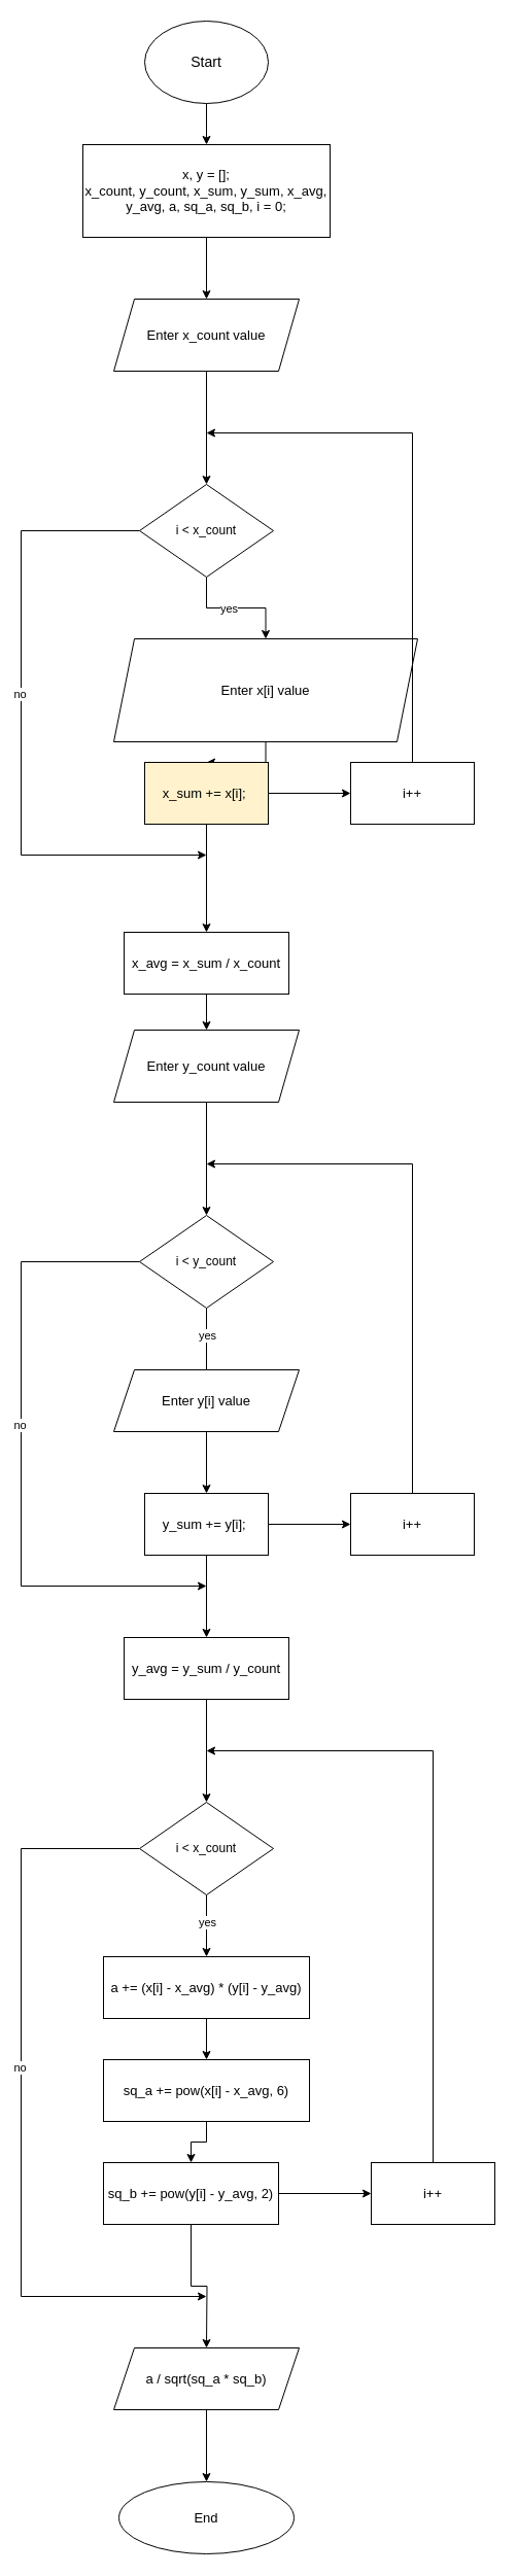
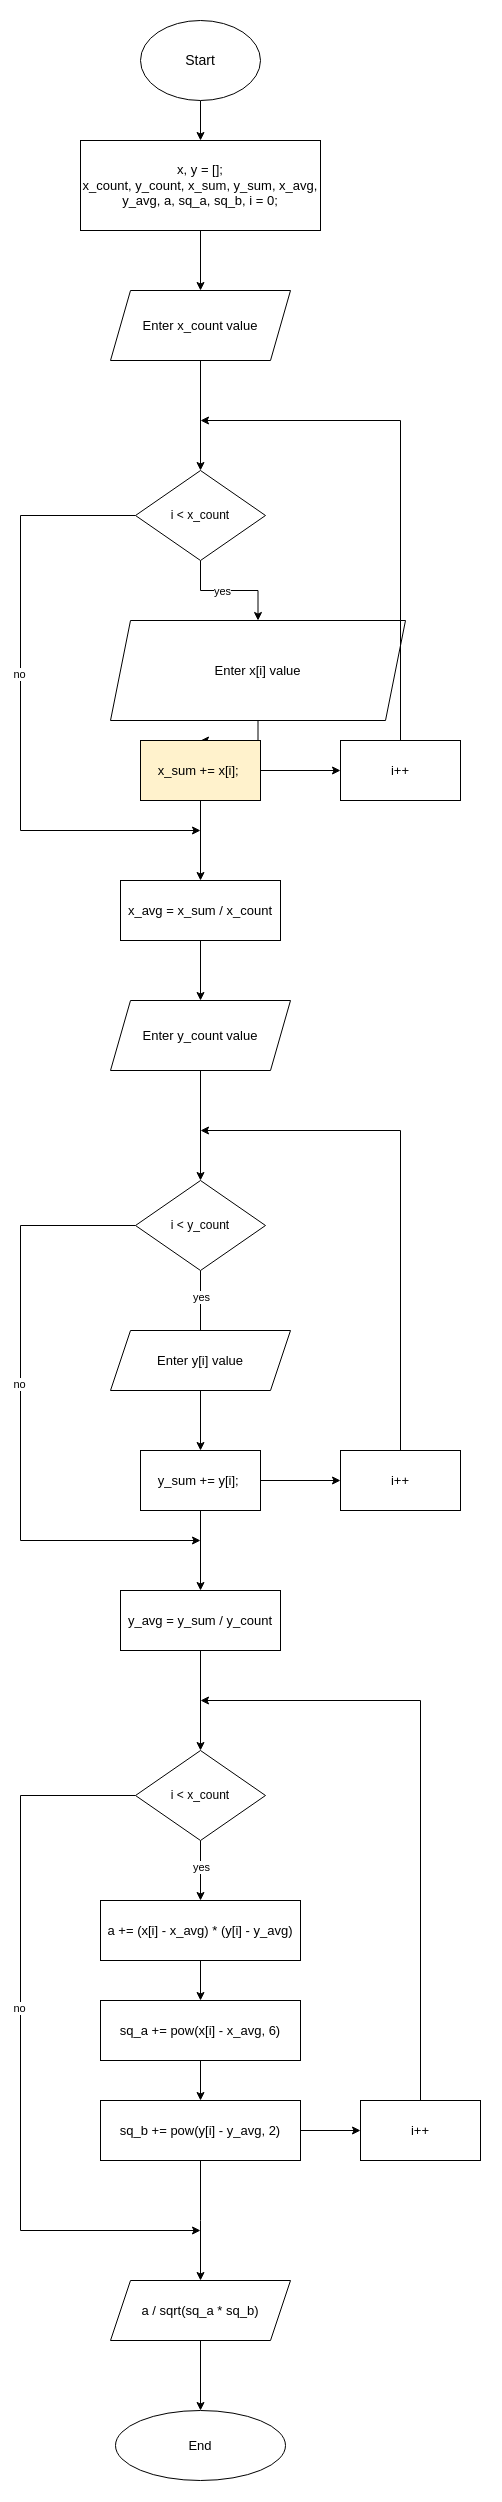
  <mxCell id="0" />
  <mxCell id="1" parent="0" />
  <mxCell id="2" value="" style="edgeStyle=orthogonalEdgeStyle;rounded=0;orthogonalLoop=1;jettySize=auto;html=1;" edge="1" parent="1" source="3" target="5"><mxGeometry relative="1" as="geometry" /></mxCell>
  <mxCell id="3" value="&lt;font style=&quot;font-size: 14px;&quot;&gt;Start&lt;/font&gt;" style="ellipse;whiteSpace=wrap;html=1;" vertex="1" parent="1"><mxGeometry x="140" y="20" width="120" height="80" as="geometry" /></mxCell>
  <mxCell id="4" value="" style="edgeStyle=orthogonalEdgeStyle;rounded=0;orthogonalLoop=1;jettySize=auto;html=1;" edge="1" parent="1" source="5" target="7"><mxGeometry relative="1" as="geometry" /></mxCell>
  <mxCell id="5" value="&lt;font style=&quot;font-size: 13px;&quot;&gt;x, y = [];&lt;br&gt;x_count, y_count, x_sum, y_sum, x_avg, y_avg, a, sq_a, sq_b, i = 0;&lt;/font&gt;" style="whiteSpace=wrap;html=1;" vertex="1" parent="1"><mxGeometry x="80" y="140" width="240" height="90" as="geometry" /></mxCell>
  <mxCell id="6" value="" style="edgeStyle=orthogonalEdgeStyle;rounded=0;orthogonalLoop=1;jettySize=auto;html=1;" edge="1" parent="1" source="7" target="12"><mxGeometry relative="1" as="geometry" /></mxCell>
  <mxCell id="7" value="&lt;font style=&quot;font-size: 13px;&quot;&gt;Enter x_count value&lt;/font&gt;" style="shape=parallelogram;perimeter=parallelogramPerimeter;whiteSpace=wrap;html=1;fixedSize=1;" vertex="1" parent="1"><mxGeometry x="110" y="290" width="180" height="70" as="geometry" /></mxCell>
  <mxCell id="8" value="" style="edgeStyle=orthogonalEdgeStyle;rounded=0;orthogonalLoop=1;jettySize=auto;html=1;" edge="1" parent="1" source="12" target="14"><mxGeometry relative="1" as="geometry" /></mxCell>
  <mxCell id="9" value="yes" style="edgeLabel;html=1;align=center;verticalAlign=middle;resizable=0;points=[];" vertex="1" connectable="0" parent="8"><mxGeometry x="-0.133" relative="1" as="geometry"><mxPoint as="offset" /></mxGeometry></mxCell>
  <mxCell id="10" style="edgeStyle=orthogonalEdgeStyle;rounded=0;orthogonalLoop=1;jettySize=auto;html=1;" edge="1" parent="1" source="12"><mxGeometry relative="1" as="geometry"><mxPoint x="200" y="830" as="targetPoint" /><Array as="points"><mxPoint x="20" y="515" /><mxPoint x="20" y="830" /></Array></mxGeometry></mxCell>
  <mxCell id="11" value="no" style="edgeLabel;html=1;align=center;verticalAlign=middle;resizable=0;points=[];" vertex="1" connectable="0" parent="10"><mxGeometry x="-0.105" y="-2" relative="1" as="geometry"><mxPoint as="offset" /></mxGeometry></mxCell>
  <mxCell id="12" value="i &amp;lt; x_count" style="rhombus;whiteSpace=wrap;html=1;" vertex="1" parent="1"><mxGeometry x="135" y="470" width="130" height="90" as="geometry" /></mxCell>
  <mxCell id="13" value="" style="edgeStyle=orthogonalEdgeStyle;rounded=0;orthogonalLoop=1;jettySize=auto;html=1;" edge="1" parent="1" source="14" target="17"><mxGeometry relative="1" as="geometry" /></mxCell>
  <mxCell id="14" value="&lt;font style=&quot;font-size: 13px;&quot;&gt;Enter x[i] value&lt;/font&gt;" style="shape=parallelogram;perimeter=parallelogramPerimeter;whiteSpace=wrap;html=1;fixedSize=1;" vertex="1" parent="1"><mxGeometry x="110" y="620" width="295" height="100" as="geometry" /></mxCell>
  <mxCell id="15" value="" style="edgeStyle=orthogonalEdgeStyle;rounded=0;orthogonalLoop=1;jettySize=auto;html=1;" edge="1" parent="1" source="17" target="19"><mxGeometry relative="1" as="geometry" /></mxCell>
  <mxCell id="16" value="" style="edgeStyle=orthogonalEdgeStyle;rounded=0;orthogonalLoop=1;jettySize=auto;html=1;" edge="1" parent="1" source="17" target="21"><mxGeometry relative="1" as="geometry" /></mxCell>
  <mxCell id="17" value="&lt;font style=&quot;font-size: 13px;&quot;&gt;x_sum += x[i];&amp;nbsp;&lt;/font&gt;" style="whiteSpace=wrap;html=1;fillColor=#fff2cc;" vertex="1" parent="1"><mxGeometry x="140" y="740" width="120" height="60" as="geometry" /></mxCell>
  <mxCell id="18" style="edgeStyle=orthogonalEdgeStyle;rounded=0;orthogonalLoop=1;jettySize=auto;html=1;" edge="1" parent="1" source="19"><mxGeometry relative="1" as="geometry"><mxPoint x="200" y="420" as="targetPoint" /><Array as="points"><mxPoint x="400" y="420" /></Array></mxGeometry></mxCell>
  <mxCell id="19" value="&lt;font style=&quot;font-size: 13px;&quot;&gt;i++&lt;/font&gt;" style="whiteSpace=wrap;html=1;" vertex="1" parent="1"><mxGeometry x="340" y="740" width="120" height="60" as="geometry" /></mxCell>
  <mxCell id="20" value="" style="edgeStyle=orthogonalEdgeStyle;rounded=0;orthogonalLoop=1;jettySize=auto;html=1;" edge="1" parent="1" source="21" target="23"><mxGeometry relative="1" as="geometry" /></mxCell>
- <mxCell id="21" value="&lt;font style=&quot;font-size: 13px;&quot;&gt;x_avg = x_sum / x_count&lt;/font&gt;" style="whiteSpace=wrap;html=1;" vertex="1" parent="1"><mxGeometry x="120" y="905" width="160" height="60" as="geometry" /></mxCell>
+ <mxCell id="21" value="&lt;font style=&quot;font-size: 13px;&quot;&gt;x_avg = x_sum / x_count&lt;/font&gt;" style="whiteSpace=wrap;html=1;" vertex="1" parent="1"><mxGeometry x="120" y="880" width="160" height="60" as="geometry" /></mxCell>
  <mxCell id="22" value="" style="edgeStyle=orthogonalEdgeStyle;rounded=0;orthogonalLoop=1;jettySize=auto;html=1;" edge="1" parent="1" source="23" target="28"><mxGeometry relative="1" as="geometry" /></mxCell>
  <mxCell id="23" value="&lt;font style=&quot;font-size: 13px;&quot;&gt;Enter y_count value&lt;/font&gt;" style="shape=parallelogram;perimeter=parallelogramPerimeter;whiteSpace=wrap;html=1;fixedSize=1;" vertex="1" parent="1"><mxGeometry x="110" y="1000" width="180" height="70" as="geometry" /></mxCell>
  <mxCell id="24" value="" style="edgeStyle=orthogonalEdgeStyle;rounded=0;orthogonalLoop=1;jettySize=auto;html=1;endArrow=none;" edge="1" parent="1" source="28" target="30"><mxGeometry relative="1" as="geometry" /></mxCell>
  <mxCell id="25" value="yes" style="edgeLabel;html=1;align=center;verticalAlign=middle;resizable=0;points=[];" vertex="1" connectable="0" parent="24"><mxGeometry x="-0.133" relative="1" as="geometry"><mxPoint as="offset" /></mxGeometry></mxCell>
  <mxCell id="26" style="edgeStyle=orthogonalEdgeStyle;rounded=0;orthogonalLoop=1;jettySize=auto;html=1;" edge="1" parent="1" source="28"><mxGeometry relative="1" as="geometry"><mxPoint x="200" y="1540" as="targetPoint" /><Array as="points"><mxPoint x="20" y="1225" /><mxPoint x="20" y="1540" /></Array></mxGeometry></mxCell>
  <mxCell id="27" value="no" style="edgeLabel;html=1;align=center;verticalAlign=middle;resizable=0;points=[];" vertex="1" connectable="0" parent="26"><mxGeometry x="-0.105" y="-2" relative="1" as="geometry"><mxPoint as="offset" /></mxGeometry></mxCell>
  <mxCell id="28" value="i &amp;lt; y_count" style="rhombus;whiteSpace=wrap;html=1;" vertex="1" parent="1"><mxGeometry x="135" y="1180" width="130" height="90" as="geometry" /></mxCell>
  <mxCell id="29" value="" style="edgeStyle=orthogonalEdgeStyle;rounded=0;orthogonalLoop=1;jettySize=auto;html=1;" edge="1" parent="1" source="30" target="33"><mxGeometry relative="1" as="geometry" /></mxCell>
  <mxCell id="30" value="&lt;font style=&quot;font-size: 13px;&quot;&gt;Enter y[i] value&lt;/font&gt;" style="shape=parallelogram;perimeter=parallelogramPerimeter;whiteSpace=wrap;html=1;fixedSize=1;" vertex="1" parent="1"><mxGeometry x="110" y="1330" width="180" height="60" as="geometry" /></mxCell>
  <mxCell id="31" value="" style="edgeStyle=orthogonalEdgeStyle;rounded=0;orthogonalLoop=1;jettySize=auto;html=1;" edge="1" parent="1" source="33" target="35"><mxGeometry relative="1" as="geometry" /></mxCell>
  <mxCell id="32" value="" style="edgeStyle=orthogonalEdgeStyle;rounded=0;orthogonalLoop=1;jettySize=auto;html=1;" edge="1" parent="1" source="33" target="36"><mxGeometry relative="1" as="geometry" /></mxCell>
  <mxCell id="33" value="&lt;font style=&quot;font-size: 13px;&quot;&gt;y_sum += y[i];&amp;nbsp;&lt;/font&gt;" style="whiteSpace=wrap;html=1;" vertex="1" parent="1"><mxGeometry x="140" y="1450" width="120" height="60" as="geometry" /></mxCell>
  <mxCell id="34" style="edgeStyle=orthogonalEdgeStyle;rounded=0;orthogonalLoop=1;jettySize=auto;html=1;" edge="1" parent="1" source="35"><mxGeometry relative="1" as="geometry"><mxPoint x="200" y="1130" as="targetPoint" /><Array as="points"><mxPoint x="400" y="1130" /></Array></mxGeometry></mxCell>
  <mxCell id="35" value="&lt;font style=&quot;font-size: 13px;&quot;&gt;i++&lt;/font&gt;" style="whiteSpace=wrap;html=1;" vertex="1" parent="1"><mxGeometry x="340" y="1450" width="120" height="60" as="geometry" /></mxCell>
  <mxCell id="36" value="&lt;font style=&quot;font-size: 13px;&quot;&gt;y_avg = y_sum / y_count&lt;/font&gt;" style="whiteSpace=wrap;html=1;" vertex="1" parent="1"><mxGeometry x="120" y="1590" width="160" height="60" as="geometry" /></mxCell>
  <mxCell id="37" value="" style="edgeStyle=orthogonalEdgeStyle;rounded=0;orthogonalLoop=1;jettySize=auto;html=1;exitX=0.5;exitY=1;exitDx=0;exitDy=0;" edge="1" parent="1" source="36" target="42"><mxGeometry relative="1" as="geometry"><mxPoint x="200" y="1790" as="sourcePoint" /></mxGeometry></mxCell>
  <mxCell id="38" value="" style="edgeStyle=orthogonalEdgeStyle;rounded=0;orthogonalLoop=1;jettySize=auto;html=1;" edge="1" parent="1" source="42"><mxGeometry relative="1" as="geometry"><mxPoint x="200" y="1900" as="targetPoint" /></mxGeometry></mxCell>
  <mxCell id="39" value="yes" style="edgeLabel;html=1;align=center;verticalAlign=middle;resizable=0;points=[];" vertex="1" connectable="0" parent="38"><mxGeometry x="-0.133" relative="1" as="geometry"><mxPoint as="offset" /></mxGeometry></mxCell>
  <mxCell id="40" style="edgeStyle=orthogonalEdgeStyle;rounded=0;orthogonalLoop=1;jettySize=auto;html=1;" edge="1" parent="1" source="42"><mxGeometry relative="1" as="geometry"><mxPoint x="200" y="2230" as="targetPoint" /><Array as="points"><mxPoint x="20" y="1795" /><mxPoint x="20" y="2230" /><mxPoint x="200" y="2230" /></Array></mxGeometry></mxCell>
  <mxCell id="41" value="no" style="edgeLabel;html=1;align=center;verticalAlign=middle;resizable=0;points=[];" vertex="1" connectable="0" parent="40"><mxGeometry x="-0.105" y="-2" relative="1" as="geometry"><mxPoint as="offset" /></mxGeometry></mxCell>
  <mxCell id="42" value="i &amp;lt; x_count" style="rhombus;whiteSpace=wrap;html=1;" vertex="1" parent="1"><mxGeometry x="135" y="1750" width="130" height="90" as="geometry" /></mxCell>
  <mxCell id="43" value="" style="edgeStyle=orthogonalEdgeStyle;rounded=0;orthogonalLoop=1;jettySize=auto;html=1;exitX=0.5;exitY=1;exitDx=0;exitDy=0;" edge="1" parent="1" source="51"><mxGeometry relative="1" as="geometry"><mxPoint x="200" y="2210" as="sourcePoint" /><mxPoint x="200" y="2280" as="targetPoint" /></mxGeometry></mxCell>
  <mxCell id="44" style="edgeStyle=orthogonalEdgeStyle;rounded=0;orthogonalLoop=1;jettySize=auto;html=1;exitX=0.5;exitY=0;exitDx=0;exitDy=0;" edge="1" parent="1" source="45"><mxGeometry relative="1" as="geometry"><mxPoint x="200" y="1700" as="targetPoint" /><Array as="points"><mxPoint x="420" y="1700" /></Array></mxGeometry></mxCell>
  <mxCell id="45" value="&lt;font style=&quot;font-size: 13px;&quot;&gt;i++&lt;/font&gt;" style="whiteSpace=wrap;html=1;" vertex="1" parent="1"><mxGeometry x="360" y="2100" width="120" height="60" as="geometry" /></mxCell>
  <mxCell id="46" style="edgeStyle=orthogonalEdgeStyle;rounded=0;orthogonalLoop=1;jettySize=auto;html=1;entryX=0.5;entryY=0;entryDx=0;entryDy=0;" edge="1" parent="1" source="47" target="49"><mxGeometry relative="1" as="geometry" /></mxCell>
  <mxCell id="47" value="&lt;font style=&quot;font-size: 13px;&quot;&gt;a += (x[i] - x_avg) * (y[i] - y_avg)&lt;/font&gt;" style="rounded=0;whiteSpace=wrap;html=1;" vertex="1" parent="1"><mxGeometry x="100" y="1900" width="200" height="60" as="geometry" /></mxCell>
  <mxCell id="48" style="edgeStyle=orthogonalEdgeStyle;rounded=0;orthogonalLoop=1;jettySize=auto;html=1;entryX=0.5;entryY=0;entryDx=0;entryDy=0;" edge="1" parent="1" source="49" target="51"><mxGeometry relative="1" as="geometry" /></mxCell>
  <mxCell id="49" value="&lt;font style=&quot;font-size: 13px;&quot;&gt;sq_a += pow(x[i] - x_avg, 6)&lt;/font&gt;" style="rounded=0;whiteSpace=wrap;html=1;" vertex="1" parent="1"><mxGeometry x="100" y="2000" width="200" height="60" as="geometry" /></mxCell>
  <mxCell id="50" value="" style="edgeStyle=orthogonalEdgeStyle;rounded=0;orthogonalLoop=1;jettySize=auto;html=1;" edge="1" parent="1" source="51" target="45"><mxGeometry relative="1" as="geometry" /></mxCell>
- <mxCell id="51" value="&lt;font style=&quot;font-size: 13px;&quot;&gt;sq_b += pow(y[i] - y_avg, 2)&lt;/font&gt;" style="rounded=0;whiteSpace=wrap;html=1;" vertex="1" parent="1"><mxGeometry x="100" y="2100" width="170" height="60" as="geometry" /></mxCell>
+ <mxCell id="51" value="&lt;font style=&quot;font-size: 13px;&quot;&gt;sq_b += pow(y[i] - y_avg, 2)&lt;/font&gt;" style="rounded=0;whiteSpace=wrap;html=1;" vertex="1" parent="1"><mxGeometry x="100" y="2100" width="200" height="60" as="geometry" /></mxCell>
  <mxCell id="52" value="" style="edgeStyle=orthogonalEdgeStyle;rounded=0;orthogonalLoop=1;jettySize=auto;html=1;" edge="1" parent="1" source="53" target="54"><mxGeometry relative="1" as="geometry" /></mxCell>
  <mxCell id="53" value="&lt;font style=&quot;font-size: 13px;&quot;&gt;a / sqrt(sq_a * sq_b)&lt;/font&gt;" style="shape=parallelogram;perimeter=parallelogramPerimeter;whiteSpace=wrap;html=1;fixedSize=1;" vertex="1" parent="1"><mxGeometry x="110" y="2280" width="180" height="60" as="geometry" /></mxCell>
  <mxCell id="54" value="&lt;font style=&quot;font-size: 13px;&quot;&gt;End&lt;/font&gt;" style="ellipse;whiteSpace=wrap;html=1;" vertex="1" parent="1"><mxGeometry x="115" y="2410" width="170" height="70" as="geometry" /></mxCell>
